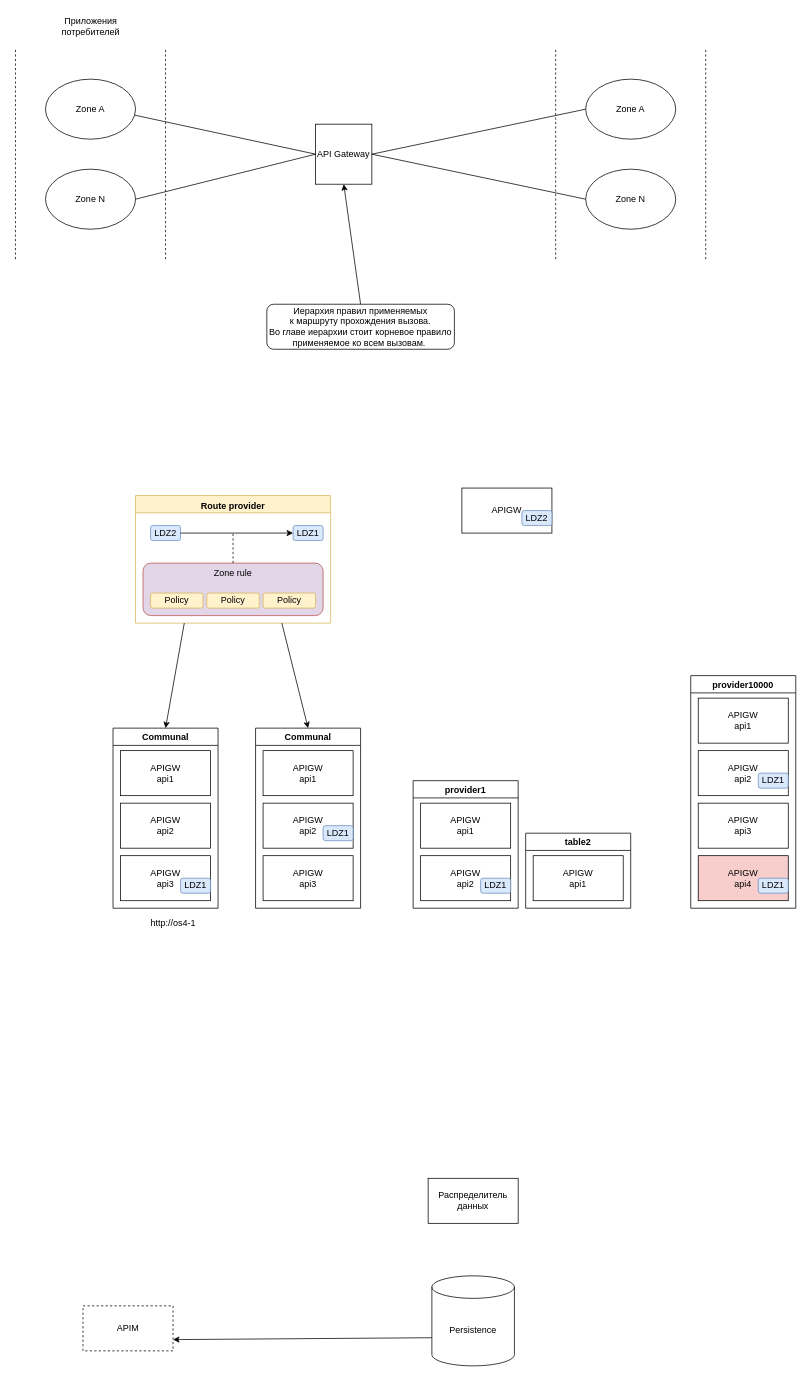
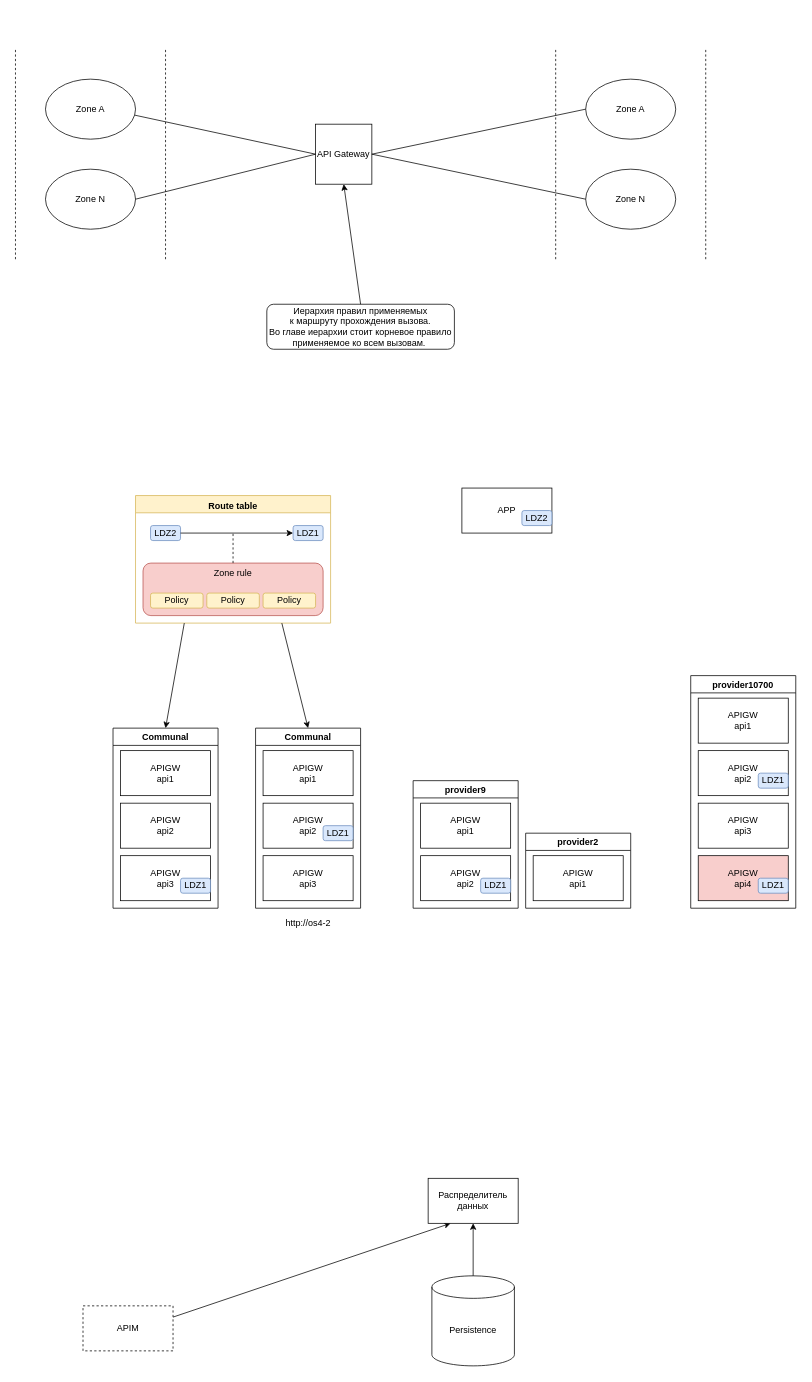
  <mxCell id="0" />
  <mxCell id="1" parent="0" />
  <mxCell id="2" value="API Gateway" style="rounded=0;whiteSpace=wrap;html=1;" parent="1" vertex="1"><mxGeometry x="420" y="165" width="75" height="80" as="geometry" /></mxCell>
  <mxCell id="3" value="Zone A" style="ellipse;whiteSpace=wrap;html=1;" parent="1" vertex="1"><mxGeometry x="60" y="105" width="120" height="80" as="geometry" /></mxCell>
  <mxCell id="4" value="Zone N" style="ellipse;whiteSpace=wrap;html=1;" parent="1" vertex="1"><mxGeometry x="60" y="225" width="120" height="80" as="geometry" /></mxCell>
  <mxCell id="5" value="Zone A" style="ellipse;whiteSpace=wrap;html=1;" parent="1" vertex="1"><mxGeometry x="780" y="105" width="120" height="80" as="geometry" /></mxCell>
  <mxCell id="6" value="Zone N" style="ellipse;whiteSpace=wrap;html=1;" parent="1" vertex="1"><mxGeometry x="780" y="225" width="120" height="80" as="geometry" /></mxCell>
  <mxCell id="7" value="" style="endArrow=none;html=1;exitX=0.992;exitY=0.6;exitDx=0;exitDy=0;exitPerimeter=0;entryX=0;entryY=0.5;entryDx=0;entryDy=0;" parent="1" source="3" target="2" edge="1"><mxGeometry width="50" height="50" relative="1" as="geometry"><mxPoint x="500" y="325" as="sourcePoint" /><mxPoint x="550" y="275" as="targetPoint" /></mxGeometry></mxCell>
  <mxCell id="8" value="" style="endArrow=none;html=1;exitX=1;exitY=0.5;exitDx=0;exitDy=0;entryX=0;entryY=0.5;entryDx=0;entryDy=0;" parent="1" source="4" target="2" edge="1"><mxGeometry width="50" height="50" relative="1" as="geometry"><mxPoint x="500" y="325" as="sourcePoint" /><mxPoint x="550" y="275" as="targetPoint" /></mxGeometry></mxCell>
  <mxCell id="9" value="" style="endArrow=none;html=1;entryX=0;entryY=0.5;entryDx=0;entryDy=0;exitX=1;exitY=0.5;exitDx=0;exitDy=0;" parent="1" source="2" target="5" edge="1"><mxGeometry width="50" height="50" relative="1" as="geometry"><mxPoint x="500" y="325" as="sourcePoint" /><mxPoint x="550" y="275" as="targetPoint" /></mxGeometry></mxCell>
  <mxCell id="10" value="" style="endArrow=none;html=1;entryX=0;entryY=0.5;entryDx=0;entryDy=0;exitX=1;exitY=0.5;exitDx=0;exitDy=0;" parent="1" source="2" target="6" edge="1"><mxGeometry width="50" height="50" relative="1" as="geometry"><mxPoint x="500" y="325" as="sourcePoint" /><mxPoint x="550" y="275" as="targetPoint" /></mxGeometry></mxCell>
  <mxCell id="11" value="" style="endArrow=none;dashed=1;html=1;" parent="1" edge="1"><mxGeometry width="50" height="50" relative="1" as="geometry"><mxPoint x="20" y="345" as="sourcePoint" /><mxPoint x="20" y="65" as="targetPoint" /></mxGeometry></mxCell>
  <mxCell id="12" value="" style="endArrow=none;dashed=1;html=1;" parent="1" edge="1"><mxGeometry width="50" height="50" relative="1" as="geometry"><mxPoint x="220" y="345" as="sourcePoint" /><mxPoint x="220" y="65" as="targetPoint" /></mxGeometry></mxCell>
  <mxCell id="13" value="" style="endArrow=none;dashed=1;html=1;" parent="1" edge="1"><mxGeometry width="50" height="50" relative="1" as="geometry"><mxPoint x="740" y="345" as="sourcePoint" /><mxPoint x="740" y="65" as="targetPoint" /></mxGeometry></mxCell>
  <mxCell id="14" value="" style="endArrow=none;dashed=1;html=1;" parent="1" edge="1"><mxGeometry width="50" height="50" relative="1" as="geometry"><mxPoint x="940" y="345" as="sourcePoint" /><mxPoint x="940" y="65" as="targetPoint" /></mxGeometry></mxCell>
- <mxCell id="15" value="Приложения&lt;br&gt;потребителей" style="text;html=1;align=center;verticalAlign=middle;resizable=0;points=[];autosize=1;strokeColor=none;" parent="1" vertex="1"><mxGeometry x="75" y="20" width="90" height="30" as="geometry" /></mxCell>
  <mxCell id="16" value="Иерархия правил применяемых &lt;br&gt;к маршруту прохождения вызова.&lt;br&gt;Во главе иерархии стоит корневое правило применяемое ко всем вызовам.&amp;nbsp;" style="rounded=1;whiteSpace=wrap;html=1;" parent="1" vertex="1"><mxGeometry x="355" y="405" width="250" height="60" as="geometry" /></mxCell>
  <mxCell id="17" value="" style="endArrow=classic;html=1;exitX=0.5;exitY=0;exitDx=0;exitDy=0;entryX=0.5;entryY=1;entryDx=0;entryDy=0;" parent="1" source="16" target="2" edge="1"><mxGeometry width="50" height="50" relative="1" as="geometry"><mxPoint x="500" y="295" as="sourcePoint" /><mxPoint x="550" y="245" as="targetPoint" /></mxGeometry></mxCell>
  <mxCell id="18" value="APIGW&lt;br&gt;api2" style="rounded=0;whiteSpace=wrap;html=1;" vertex="1" parent="1"><mxGeometry x="560" y="1140" width="120" height="60" as="geometry" /></mxCell>
  <mxCell id="19" value="&lt;span&gt;APIGW&lt;/span&gt;&lt;br&gt;&lt;span&gt;api1&lt;/span&gt;" style="rounded=0;whiteSpace=wrap;html=1;" vertex="1" parent="1"><mxGeometry x="710" y="1140" width="120" height="60" as="geometry" /></mxCell>
  <mxCell id="20" value="APIGW&lt;br&gt;api3" style="rounded=0;whiteSpace=wrap;html=1;" vertex="1" parent="1"><mxGeometry x="350" y="1140" width="120" height="60" as="geometry" /></mxCell>
  <mxCell id="21" value="Persistence" style="shape=cylinder3;whiteSpace=wrap;html=1;boundedLbl=1;backgroundOutline=1;size=15;" vertex="1" parent="1"><mxGeometry x="575" y="1700" width="110" height="120" as="geometry" /></mxCell>
  <mxCell id="22" value="&lt;span&gt;APIGW&lt;/span&gt;&lt;br&gt;&lt;span&gt;api4&lt;/span&gt;" style="rounded=0;whiteSpace=wrap;html=1;fillColor=#f8cecc;" vertex="1" parent="1"><mxGeometry x="930" y="1140" width="120" height="60" as="geometry" /></mxCell>
  <mxCell id="23" value="APIGW&lt;br&gt;api2" style="rounded=0;whiteSpace=wrap;html=1;" vertex="1" parent="1"><mxGeometry x="350" y="1070" width="120" height="60" as="geometry" /></mxCell>
  <mxCell id="24" value="APIGW&lt;br&gt;api1" style="rounded=0;whiteSpace=wrap;html=1;" vertex="1" parent="1"><mxGeometry x="350" y="1000" width="120" height="60" as="geometry" /></mxCell>
  <mxCell id="25" value="APIGW&lt;br&gt;api1" style="rounded=0;whiteSpace=wrap;html=1;" vertex="1" parent="1"><mxGeometry x="560" y="1070" width="120" height="60" as="geometry" /></mxCell>
  <mxCell id="26" value="&lt;span&gt;APIGW&lt;/span&gt;&lt;br&gt;&lt;span&gt;api3&lt;/span&gt;" style="rounded=0;whiteSpace=wrap;html=1;" vertex="1" parent="1"><mxGeometry x="930" y="1070" width="120" height="60" as="geometry" /></mxCell>
  <mxCell id="27" value="&lt;span&gt;APIGW&lt;/span&gt;&lt;br&gt;&lt;span&gt;api2&lt;/span&gt;" style="rounded=0;whiteSpace=wrap;html=1;" vertex="1" parent="1"><mxGeometry x="930" y="1000" width="120" height="60" as="geometry" /></mxCell>
  <mxCell id="28" value="&lt;span&gt;APIGW&lt;/span&gt;&lt;br&gt;&lt;span&gt;api1&lt;/span&gt;" style="rounded=0;whiteSpace=wrap;html=1;" vertex="1" parent="1"><mxGeometry x="930" y="930" width="120" height="60" as="geometry" /></mxCell>
  <mxCell id="29" value="Communal" style="swimlane;" vertex="1" parent="1"><mxGeometry x="340" y="970" width="140" height="240" as="geometry" /></mxCell>
- <mxCell id="30" value="provider1" style="swimlane;" vertex="1" parent="1"><mxGeometry x="550" y="1040" width="140" height="170" as="geometry" /></mxCell>
- <mxCell id="31" value="table2" style="swimlane;" vertex="1" parent="1"><mxGeometry x="700" y="1110" width="140" height="100" as="geometry" /></mxCell>
- <mxCell id="32" value="provider10000" style="swimlane;" vertex="1" parent="1"><mxGeometry x="920" y="900" width="140" height="310" as="geometry" /></mxCell>
+ <mxCell id="30" value="provider9" style="swimlane;" vertex="1" parent="1"><mxGeometry x="550" y="1040" width="140" height="170" as="geometry" /></mxCell>
+ <mxCell id="31" value="provider2" style="swimlane;" vertex="1" parent="1"><mxGeometry x="700" y="1110" width="140" height="100" as="geometry" /></mxCell>
+ <mxCell id="32" value="provider10700" style="swimlane;" vertex="1" parent="1"><mxGeometry x="920" y="900" width="140" height="310" as="geometry" /></mxCell>
  <mxCell id="33" value="APIM" style="rounded=0;whiteSpace=wrap;html=1;dashed=1;" vertex="1" parent="1"><mxGeometry x="110" y="1740" width="120" height="60" as="geometry" /></mxCell>
+ <mxCell id="34" value="" style="endArrow=classic;html=1;exitX=1;exitY=0.25;exitDx=0;exitDy=0;entryX=0.25;entryY=1;entryDx=0;entryDy=0;" edge="1" parent="1" source="33" target="35"><mxGeometry width="50" height="50" relative="1" as="geometry"><mxPoint x="530" y="1520" as="sourcePoint" /><mxPoint x="350" y="1670" as="targetPoint" /></mxGeometry></mxCell>
  <mxCell id="35" value="Распределитель&lt;br&gt;данных" style="rounded=0;whiteSpace=wrap;html=1;" vertex="1" parent="1"><mxGeometry x="570" y="1570" width="120" height="60" as="geometry" /></mxCell>
- <mxCell id="37" value="" style="endArrow=classic;html=1;exitX=0;exitY=0;exitDx=0;exitDy=82.5;exitPerimeter=0;entryX=1;entryY=0.75;entryDx=0;entryDy=0;" edge="1" parent="1" source="21" target="33"><mxGeometry width="50" height="50" relative="1" as="geometry"><mxPoint x="640" y="1590" as="sourcePoint" /><mxPoint x="690" y="1540" as="targetPoint" /></mxGeometry></mxCell>
+ <mxCell id="36" value="" style="endArrow=classic;html=1;exitX=0.5;exitY=0;exitDx=0;exitDy=0;exitPerimeter=0;entryX=0.5;entryY=1;entryDx=0;entryDy=0;" edge="1" parent="1" source="21" target="35"><mxGeometry width="50" height="50" relative="1" as="geometry"><mxPoint x="640" y="1440" as="sourcePoint" /><mxPoint x="750" y="1590" as="targetPoint" /></mxGeometry></mxCell>
  <mxCell id="38" value="APIGW&lt;br&gt;api3" style="rounded=0;whiteSpace=wrap;html=1;" vertex="1" parent="1"><mxGeometry x="160" y="1140" width="120" height="60" as="geometry" /></mxCell>
  <mxCell id="39" value="APIGW&lt;br&gt;api2" style="rounded=0;whiteSpace=wrap;html=1;" vertex="1" parent="1"><mxGeometry x="160" y="1070" width="120" height="60" as="geometry" /></mxCell>
  <mxCell id="40" value="APIGW&lt;br&gt;api1" style="rounded=0;whiteSpace=wrap;html=1;" vertex="1" parent="1"><mxGeometry x="160" y="1000" width="120" height="60" as="geometry" /></mxCell>
  <mxCell id="41" value="Communal" style="swimlane;" vertex="1" parent="1"><mxGeometry x="150" y="970" width="140" height="240" as="geometry" /></mxCell>
- <mxCell id="42" value="http://os4-1" style="text;html=1;align=center;verticalAlign=middle;resizable=0;points=[];autosize=1;strokeColor=none;" vertex="1" parent="1"><mxGeometry x="190" y="1220" width="80" height="20" as="geometry" /></mxCell>
+ <mxCell id="43" value="http://os4-2" style="text;html=1;align=center;verticalAlign=middle;resizable=0;points=[];autosize=1;strokeColor=none;" vertex="1" parent="1"><mxGeometry x="370" y="1220" width="80" height="20" as="geometry" /></mxCell>
  <mxCell id="44" value="LDZ1" style="rounded=1;whiteSpace=wrap;html=1;fillColor=#dae8fc;strokeColor=#6c8ebf;" vertex="1" parent="1"><mxGeometry x="1010" y="1030" width="40" height="20" as="geometry" /></mxCell>
  <mxCell id="45" value="LDZ1" style="rounded=1;whiteSpace=wrap;html=1;fillColor=#dae8fc;strokeColor=#6c8ebf;" vertex="1" parent="1"><mxGeometry x="1010" y="1170" width="40" height="20" as="geometry" /></mxCell>
  <mxCell id="46" value="LDZ1" style="rounded=1;whiteSpace=wrap;html=1;fillColor=#dae8fc;strokeColor=#6c8ebf;" vertex="1" parent="1"><mxGeometry x="640" y="1170" width="40" height="20" as="geometry" /></mxCell>
  <mxCell id="47" value="LDZ1" style="rounded=1;whiteSpace=wrap;html=1;fillColor=#dae8fc;strokeColor=#6c8ebf;" vertex="1" parent="1"><mxGeometry x="430" y="1100" width="40" height="20" as="geometry" /></mxCell>
  <mxCell id="48" value="LDZ1" style="rounded=1;whiteSpace=wrap;html=1;fillColor=#dae8fc;strokeColor=#6c8ebf;" vertex="1" parent="1"><mxGeometry x="240" y="1170" width="40" height="20" as="geometry" /></mxCell>
- <mxCell id="49" value="APIGW" style="rounded=0;whiteSpace=wrap;html=1;" vertex="1" parent="1"><mxGeometry x="615" y="650" width="120" height="60" as="geometry" /></mxCell>
+ <mxCell id="49" value="APP" style="rounded=0;whiteSpace=wrap;html=1;" vertex="1" parent="1"><mxGeometry x="615" y="650" width="120" height="60" as="geometry" /></mxCell>
  <mxCell id="50" value="LDZ2" style="rounded=1;whiteSpace=wrap;html=1;fillColor=#dae8fc;strokeColor=#6c8ebf;" vertex="1" parent="1"><mxGeometry x="695" y="680" width="40" height="20" as="geometry" /></mxCell>
  <mxCell id="51" value="LDZ2" style="rounded=1;whiteSpace=wrap;html=1;fillColor=#dae8fc;strokeColor=#6c8ebf;" vertex="1" parent="1"><mxGeometry x="200" y="700" width="40" height="20" as="geometry" /></mxCell>
  <mxCell id="52" value="LDZ1" style="rounded=1;whiteSpace=wrap;html=1;fillColor=#dae8fc;strokeColor=#6c8ebf;" vertex="1" parent="1"><mxGeometry x="390" y="700" width="40" height="20" as="geometry" /></mxCell>
  <mxCell id="53" value="" style="endArrow=classic;html=1;entryX=0;entryY=0.5;entryDx=0;entryDy=0;exitX=1;exitY=0.5;exitDx=0;exitDy=0;" edge="1" parent="1" source="51" target="52"><mxGeometry width="50" height="50" relative="1" as="geometry"><mxPoint x="200" y="830" as="sourcePoint" /><mxPoint x="250" y="780" as="targetPoint" /></mxGeometry></mxCell>
- <mxCell id="54" value="Zone rule" style="rounded=1;whiteSpace=wrap;html=1;fillColor=#e1d5e7;strokeColor=#b85450;verticalAlign=top;" vertex="1" parent="1"><mxGeometry x="190" y="750" width="240" height="70" as="geometry" /></mxCell>
+ <mxCell id="54" value="Zone rule" style="rounded=1;whiteSpace=wrap;html=1;fillColor=#f8cecc;strokeColor=#b85450;verticalAlign=top;" vertex="1" parent="1"><mxGeometry x="190" y="750" width="240" height="70" as="geometry" /></mxCell>
  <mxCell id="55" value="" style="endArrow=none;dashed=1;html=1;exitX=0.5;exitY=0;exitDx=0;exitDy=0;" edge="1" parent="1" source="54"><mxGeometry width="50" height="50" relative="1" as="geometry"><mxPoint x="200" y="820" as="sourcePoint" /><mxPoint x="310" y="710" as="targetPoint" /></mxGeometry></mxCell>
  <mxCell id="56" value="Policy" style="rounded=1;whiteSpace=wrap;html=1;fillColor=#fff2cc;strokeColor=#d6b656;" vertex="1" parent="1"><mxGeometry x="200" y="790" width="70" height="20" as="geometry" /></mxCell>
  <mxCell id="57" value="Policy" style="rounded=1;whiteSpace=wrap;html=1;fillColor=#fff2cc;strokeColor=#d6b656;" vertex="1" parent="1"><mxGeometry x="275" y="790" width="70" height="20" as="geometry" /></mxCell>
  <mxCell id="58" value="Policy" style="rounded=1;whiteSpace=wrap;html=1;fillColor=#fff2cc;strokeColor=#d6b656;" vertex="1" parent="1"><mxGeometry x="350" y="790" width="70" height="20" as="geometry" /></mxCell>
- <mxCell id="59" value="Route provider" style="swimlane;verticalAlign=top;fillColor=#fff2cc;strokeColor=#d6b656;" vertex="1" parent="1"><mxGeometry x="180" y="660" width="260" height="170" as="geometry" /></mxCell>
+ <mxCell id="59" value="Route table" style="swimlane;verticalAlign=top;fillColor=#fff2cc;strokeColor=#d6b656;" vertex="1" parent="1"><mxGeometry x="180" y="660" width="260" height="170" as="geometry" /></mxCell>
  <mxCell id="60" value="" style="endArrow=classic;html=1;exitX=0.25;exitY=1;exitDx=0;exitDy=0;entryX=0.5;entryY=0;entryDx=0;entryDy=0;" edge="1" parent="1" source="59" target="41"><mxGeometry width="50" height="50" relative="1" as="geometry"><mxPoint x="500" y="940" as="sourcePoint" /><mxPoint x="550" y="890" as="targetPoint" /></mxGeometry></mxCell>
  <mxCell id="61" value="" style="endArrow=classic;html=1;exitX=0.75;exitY=1;exitDx=0;exitDy=0;entryX=0.5;entryY=0;entryDx=0;entryDy=0;" edge="1" parent="1" source="59" target="29"><mxGeometry width="50" height="50" relative="1" as="geometry"><mxPoint x="500" y="940" as="sourcePoint" /><mxPoint x="550" y="890" as="targetPoint" /></mxGeometry></mxCell>
